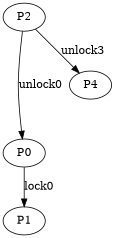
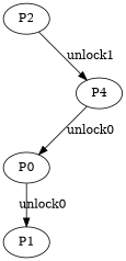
  digraph {
    n1 [label=P0]
    n2 [label=P1]
    n3 [label=P2]
    n4 [label=P4]
-   n1 -> n2 [label=lock0]
-   n3 -> n4 [label=unlock3]
-   n3 -> n1 [label=unlock0]
+   n1 -> n2 [label=unlock0]
+   n3 -> n4 [label=unlock1]
+   n4 -> n1 [label=unlock0]
  }
